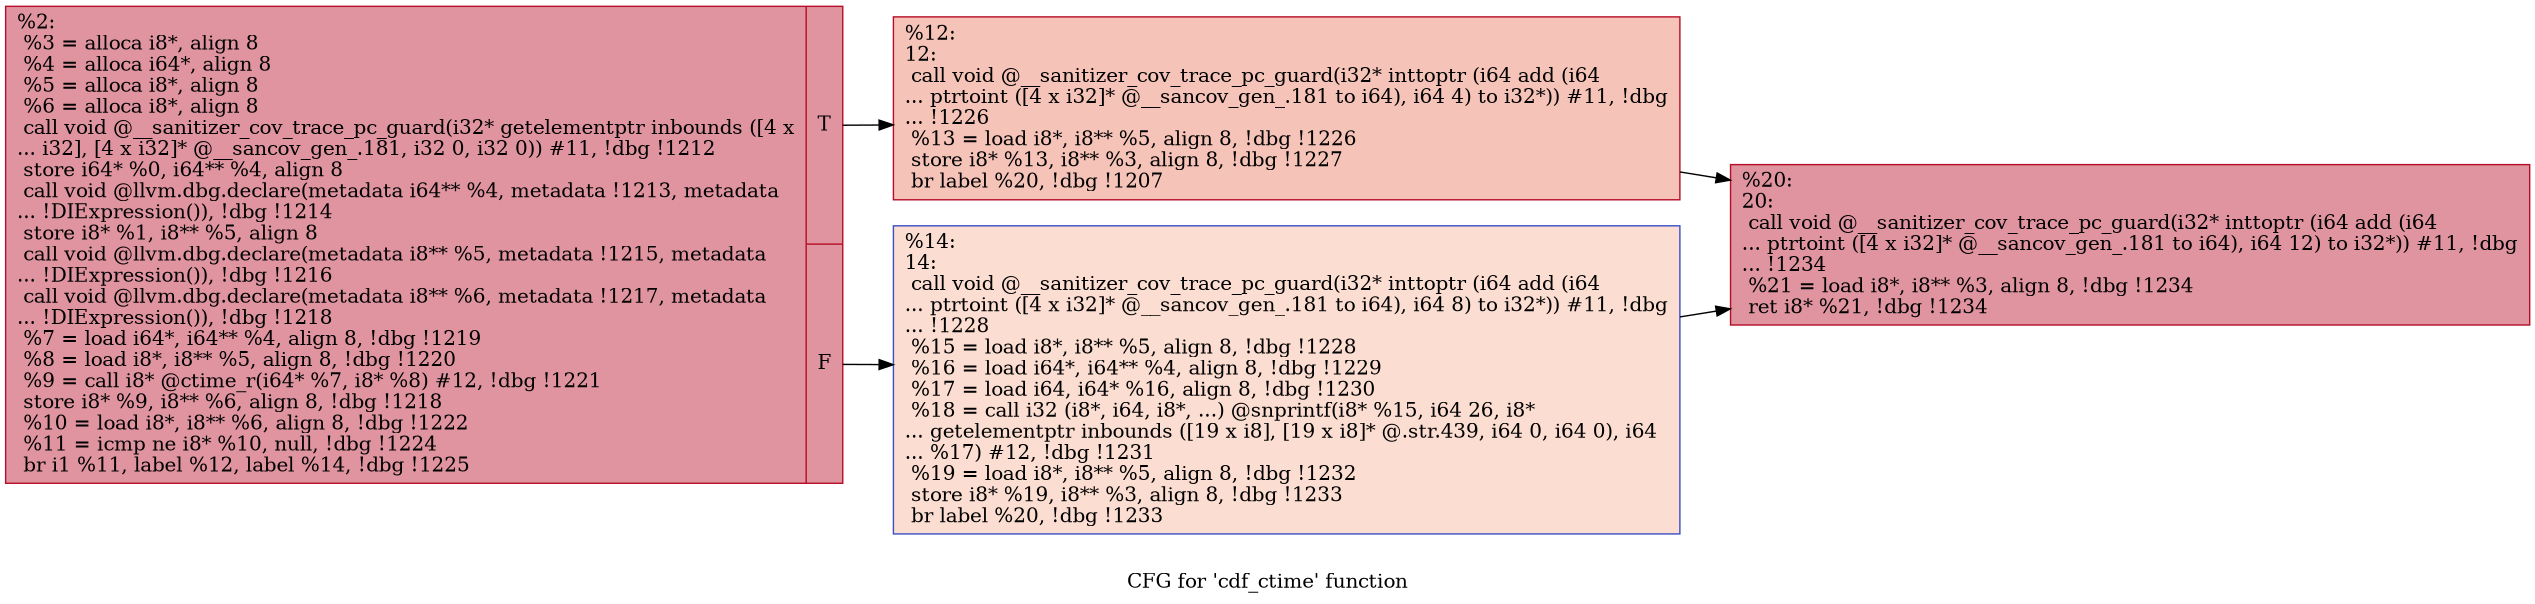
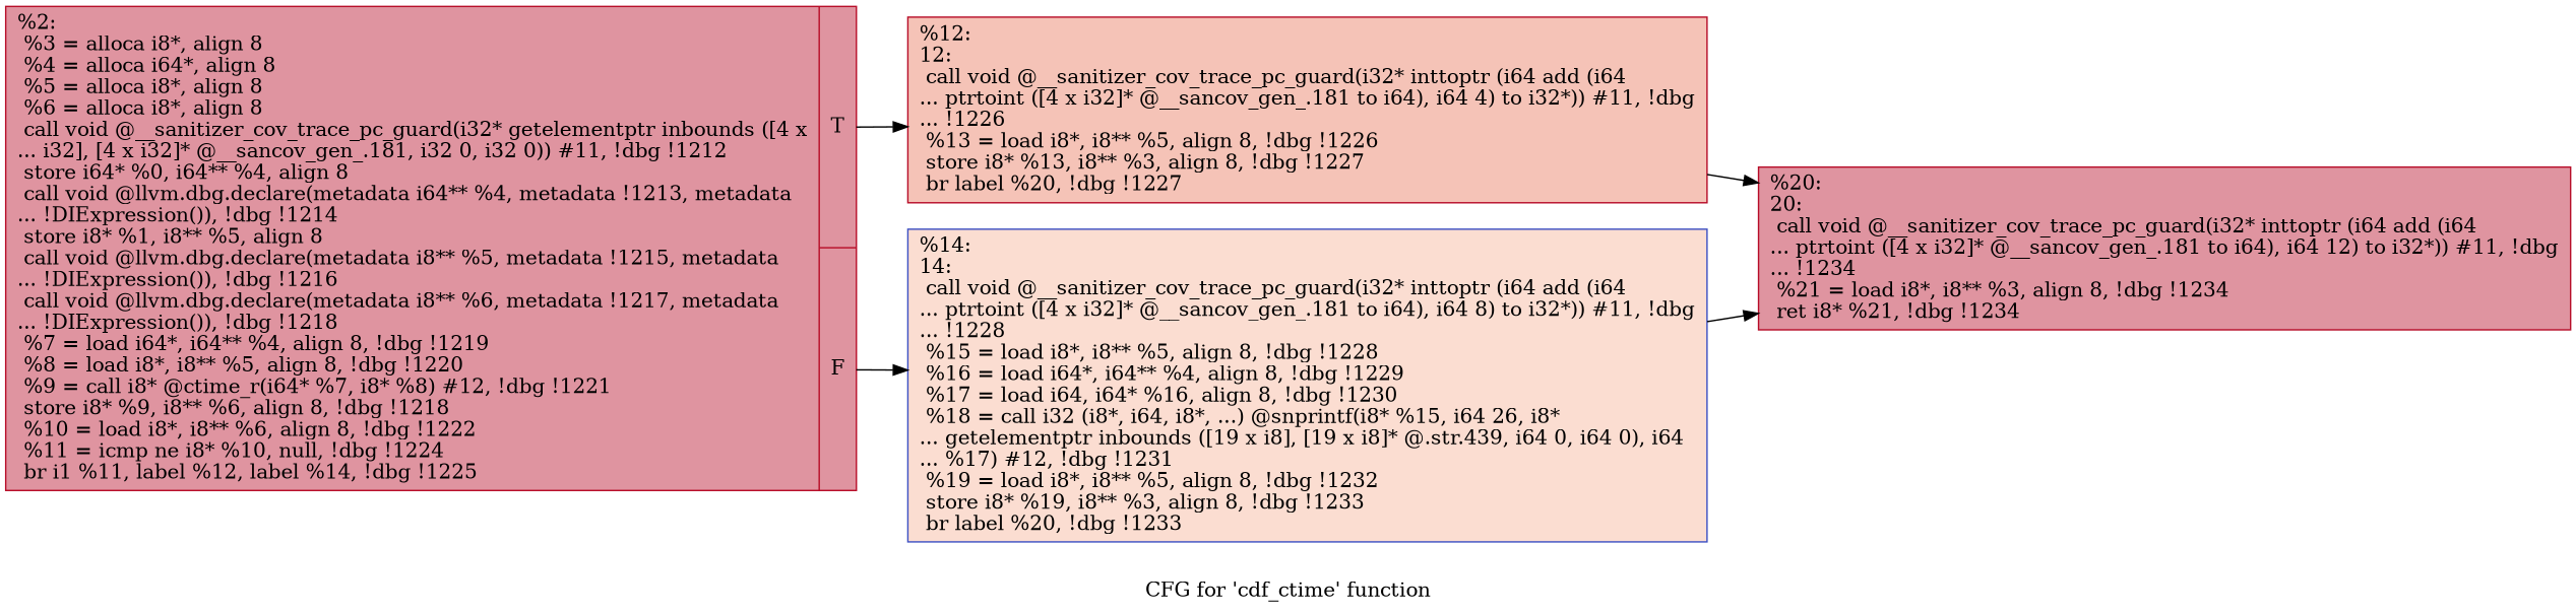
  digraph {
    label="CFG for 'cdf_ctime' function"
    rankdir=LR
    node [color="#b70d28ff" fillcolor="#b70d2870" shape=record style=filled]
    n1 [label="{%2:\l  %3 = alloca i8*, align 8\l  %4 = alloca i64*, align 8\l  %5 = alloca i8*, align 8\l  %6 = alloca i8*, align 8\l  call void @__sanitizer_cov_trace_pc_guard(i32* getelementptr inbounds ([4 x\l... i32], [4 x i32]* @__sancov_gen_.181, i32 0, i32 0)) #11, !dbg !1212\l  store i64* %0, i64** %4, align 8\l  call void @llvm.dbg.declare(metadata i64** %4, metadata !1213, metadata\l... !DIExpression()), !dbg !1214\l  store i8* %1, i8** %5, align 8\l  call void @llvm.dbg.declare(metadata i8** %5, metadata !1215, metadata\l... !DIExpression()), !dbg !1216\l  call void @llvm.dbg.declare(metadata i8** %6, metadata !1217, metadata\l... !DIExpression()), !dbg !1218\l  %7 = load i64*, i64** %4, align 8, !dbg !1219\l  %8 = load i8*, i8** %5, align 8, !dbg !1220\l  %9 = call i8* @ctime_r(i64* %7, i8* %8) #12, !dbg !1221\l  store i8* %9, i8** %6, align 8, !dbg !1218\l  %10 = load i8*, i8** %6, align 8, !dbg !1222\l  %11 = icmp ne i8* %10, null, !dbg !1224\l  br i1 %11, label %12, label %14, !dbg !1225\l|{<s0>T|<s1>F}}"]
-   n2 [fillcolor="#e8765c70" label="{%12:\l12:                                               \l  call void @__sanitizer_cov_trace_pc_guard(i32* inttoptr (i64 add (i64\l... ptrtoint ([4 x i32]* @__sancov_gen_.181 to i64), i64 4) to i32*)) #11, !dbg\l... !1226\l  %13 = load i8*, i8** %5, align 8, !dbg !1226\l  store i8* %13, i8** %3, align 8, !dbg !1227\l  br label %20, !dbg !1207\l}"]
+   n2 [fillcolor="#e8765c70" label="{%12:\l12:                                               \l  call void @__sanitizer_cov_trace_pc_guard(i32* inttoptr (i64 add (i64\l... ptrtoint ([4 x i32]* @__sancov_gen_.181 to i64), i64 4) to i32*)) #11, !dbg\l... !1226\l  %13 = load i8*, i8** %5, align 8, !dbg !1226\l  store i8* %13, i8** %3, align 8, !dbg !1227\l  br label %20, !dbg !1227\l}"]
    n3 [color="#3d50c3ff" fillcolor="#f7b39670" label="{%14:\l14:                                               \l  call void @__sanitizer_cov_trace_pc_guard(i32* inttoptr (i64 add (i64\l... ptrtoint ([4 x i32]* @__sancov_gen_.181 to i64), i64 8) to i32*)) #11, !dbg\l... !1228\l  %15 = load i8*, i8** %5, align 8, !dbg !1228\l  %16 = load i64*, i64** %4, align 8, !dbg !1229\l  %17 = load i64, i64* %16, align 8, !dbg !1230\l  %18 = call i32 (i8*, i64, i8*, ...) @snprintf(i8* %15, i64 26, i8*\l... getelementptr inbounds ([19 x i8], [19 x i8]* @.str.439, i64 0, i64 0), i64\l... %17) #12, !dbg !1231\l  %19 = load i8*, i8** %5, align 8, !dbg !1232\l  store i8* %19, i8** %3, align 8, !dbg !1233\l  br label %20, !dbg !1233\l}"]
    n4 [label="{%20:\l20:                                               \l  call void @__sanitizer_cov_trace_pc_guard(i32* inttoptr (i64 add (i64\l... ptrtoint ([4 x i32]* @__sancov_gen_.181 to i64), i64 12) to i32*)) #11, !dbg\l... !1234\l  %21 = load i8*, i8** %3, align 8, !dbg !1234\l  ret i8* %21, !dbg !1234\l}"]
    n1 -> n2 [tailport=s0]
    n1 -> n3 [tailport=s1]
    n2 -> n4
    n3 -> n4
  }
